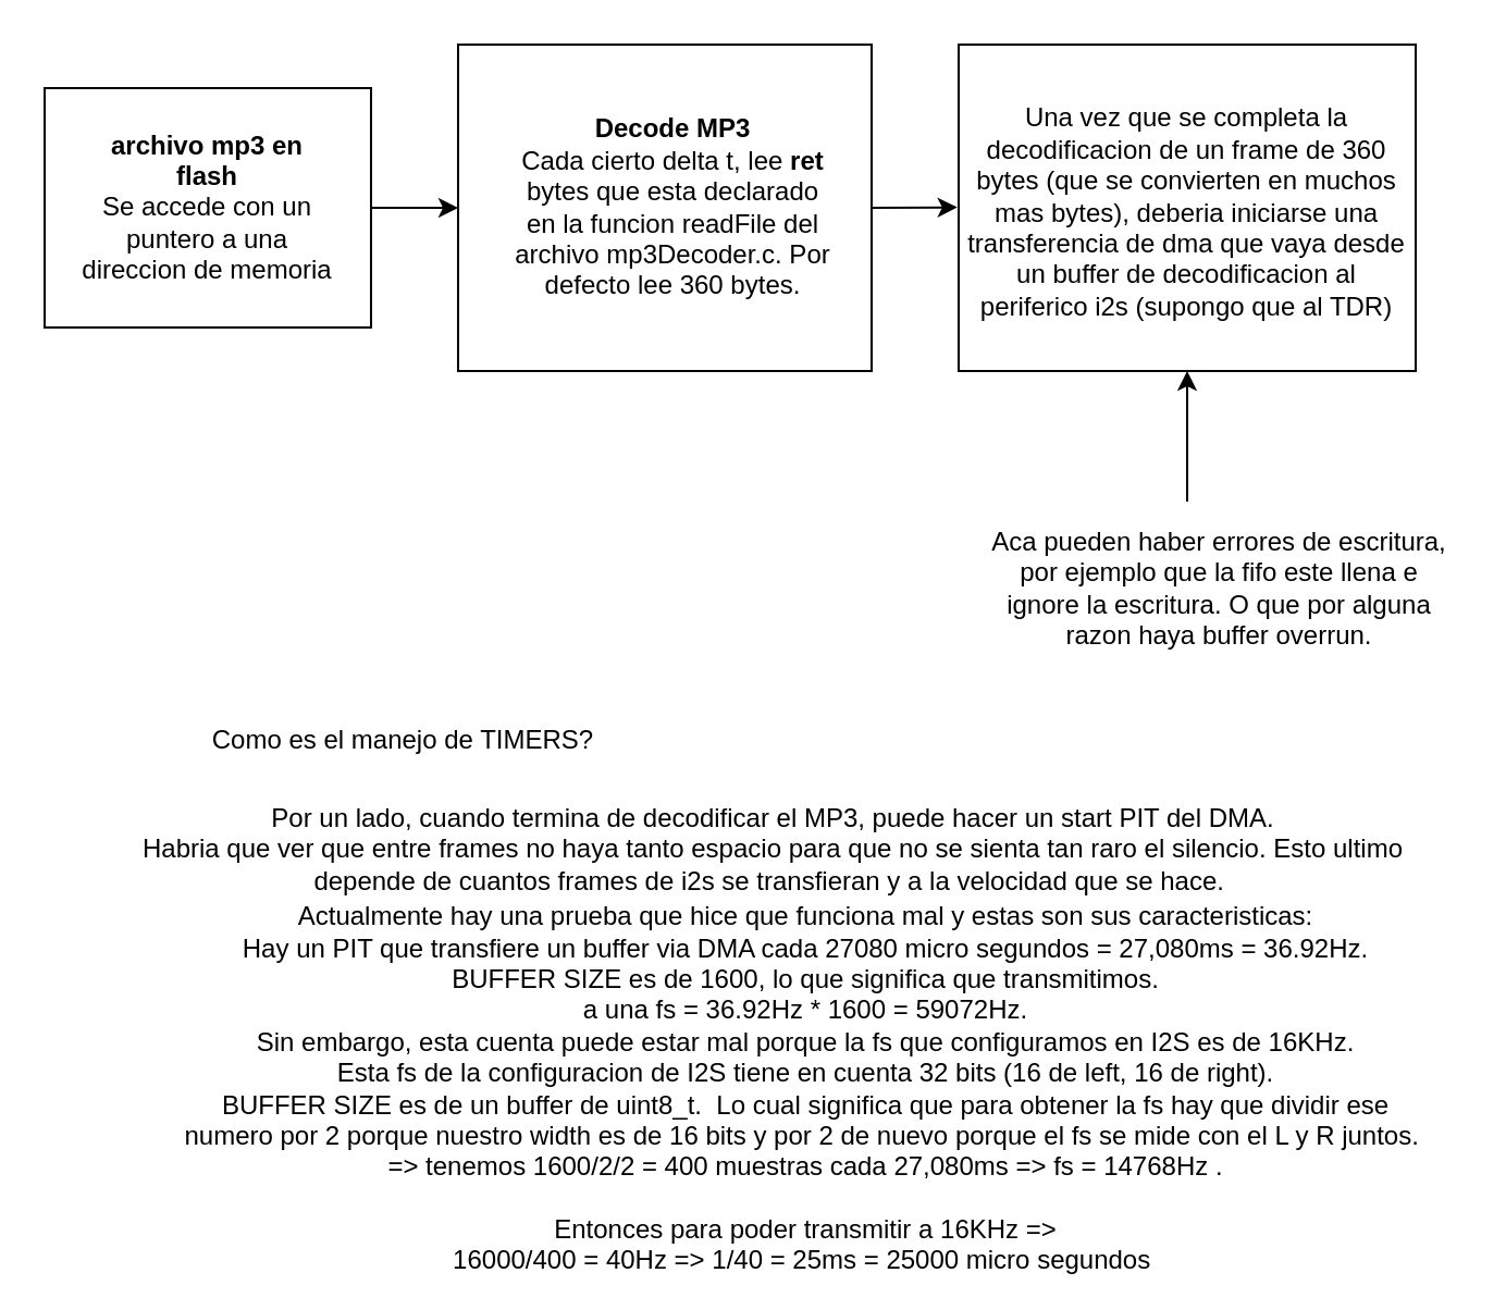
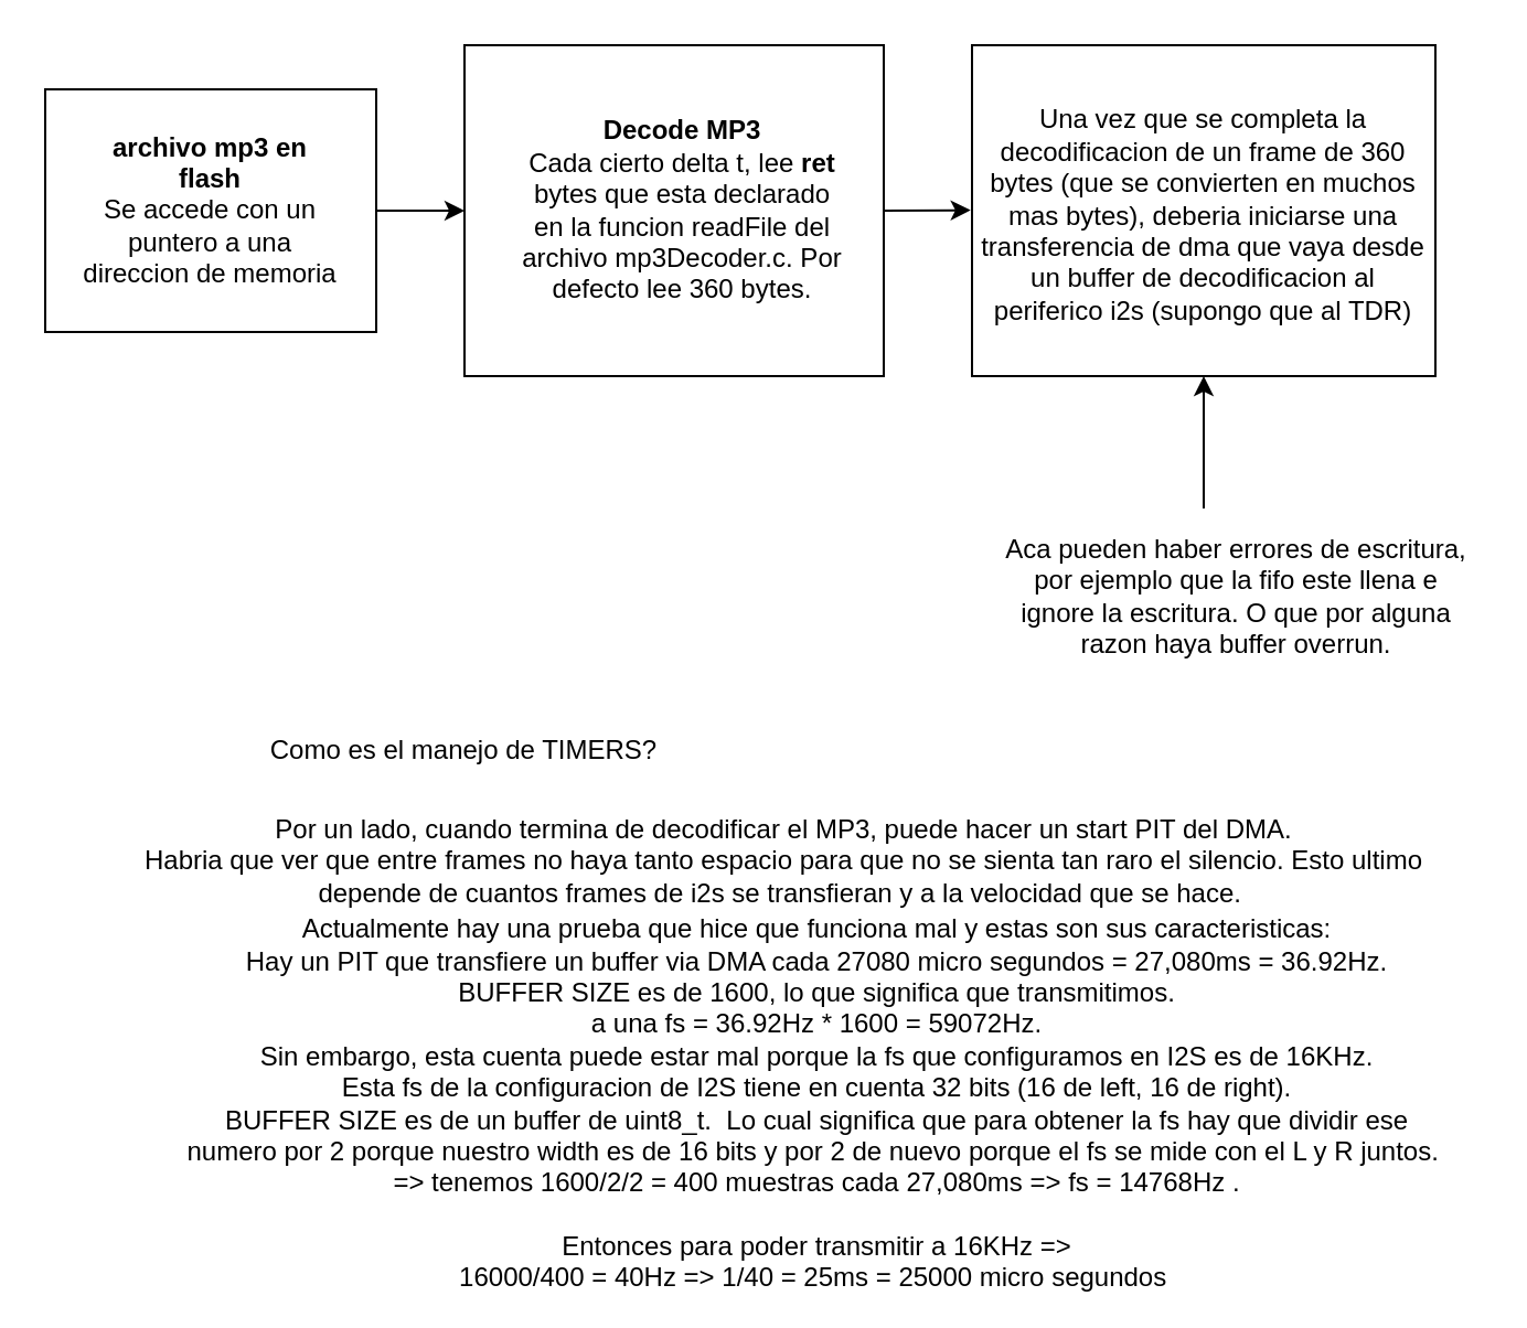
  <mxCell id="0" />
  <mxCell id="1" parent="0" />
  <mxCell id="2" value="" style="group" vertex="1" connectable="0" parent="1"><mxGeometry x="20" y="40" width="150" height="110" as="geometry" /></mxCell>
  <mxCell id="3" value="" style="rounded=0;whiteSpace=wrap;html=1;" vertex="1" parent="2"><mxGeometry width="150" height="110" as="geometry" /></mxCell>
  <mxCell id="4" value="&lt;b&gt;archivo mp3 en flash&lt;/b&gt;&lt;br&gt;Se accede con un puntero a una direccion de memoria" style="text;html=1;strokeColor=none;fillColor=none;align=center;verticalAlign=middle;whiteSpace=wrap;rounded=0;" vertex="1" parent="2"><mxGeometry x="15" y="50" width="120" height="10" as="geometry" /></mxCell>
  <mxCell id="5" value="" style="group" vertex="1" connectable="0" parent="1"><mxGeometry x="210" y="20" width="190" height="150" as="geometry" /></mxCell>
  <mxCell id="6" value="" style="rounded=0;whiteSpace=wrap;html=1;" vertex="1" parent="5"><mxGeometry width="190" height="150" as="geometry" /></mxCell>
  <mxCell id="7" value="&lt;b&gt;Decode MP3&lt;/b&gt;&lt;br&gt;Cada cierto delta t, lee &lt;b&gt;ret&lt;/b&gt; bytes que esta declarado en la funcion readFile del archivo mp3Decoder.c. Por defecto lee 360 bytes." style="text;html=1;strokeColor=none;fillColor=none;align=center;verticalAlign=middle;whiteSpace=wrap;rounded=0;" vertex="1" parent="5"><mxGeometry x="24" y="65" width="150" height="20" as="geometry" /></mxCell>
  <mxCell id="8" value="" style="group" vertex="1" connectable="0" parent="1"><mxGeometry x="440" y="20" width="210" height="150" as="geometry" /></mxCell>
  <mxCell id="9" value="" style="rounded=0;whiteSpace=wrap;html=1;" vertex="1" parent="8"><mxGeometry width="210" height="150" as="geometry" /></mxCell>
  <mxCell id="10" value="&lt;br&gt;Una vez que se completa la decodificacion de un frame de 360 bytes (que se convierten en muchos mas bytes), deberia iniciarse una transferencia de dma que vaya desde un buffer de decodificacion al periferico i2s (supongo que al TDR)" style="text;html=1;strokeColor=none;fillColor=none;align=center;verticalAlign=middle;whiteSpace=wrap;rounded=0;" vertex="1" parent="8"><mxGeometry y="20" width="210" height="100" as="geometry" /></mxCell>
  <mxCell id="11" value="" style="endArrow=classic;html=1;exitX=1;exitY=0.5;exitDx=0;exitDy=0;entryX=0;entryY=0.5;entryDx=0;entryDy=0;" edge="1" parent="1" source="3" target="6"><mxGeometry width="50" height="50" relative="1" as="geometry"><mxPoint x="340" y="150" as="sourcePoint" /><mxPoint x="200" y="95" as="targetPoint" /></mxGeometry></mxCell>
  <mxCell id="12" value="" style="endArrow=classic;html=1;exitX=1;exitY=0.5;exitDx=0;exitDy=0;entryX=-0.003;entryY=0.548;entryDx=0;entryDy=0;entryPerimeter=0;" edge="1" parent="1" source="6" target="10"><mxGeometry width="50" height="50" relative="1" as="geometry"><mxPoint x="410" y="230" as="sourcePoint" /><mxPoint x="460" y="180" as="targetPoint" /></mxGeometry></mxCell>
  <mxCell id="13" value="" style="endArrow=classic;html=1;entryX=0.5;entryY=1;entryDx=0;entryDy=0;" edge="1" parent="1" target="9"><mxGeometry width="50" height="50" relative="1" as="geometry"><mxPoint x="545" y="230" as="sourcePoint" /><mxPoint x="410" y="200" as="targetPoint" /></mxGeometry></mxCell>
  <mxCell id="14" value="Aca pueden haber errores de escritura, por ejemplo que la fifo este llena e ignore la escritura. O que por alguna razon haya buffer overrun." style="text;html=1;strokeColor=none;fillColor=none;align=center;verticalAlign=middle;whiteSpace=wrap;rounded=0;" vertex="1" parent="1"><mxGeometry x="450" y="260" width="220" height="20" as="geometry" /></mxCell>
- <mxCell id="15" value="Como es el manejo de TIMERS?" style="text;html=1;strokeColor=none;fillColor=none;align=center;verticalAlign=middle;whiteSpace=wrap;rounded=0;" vertex="1" parent="1"><mxGeometry x="60" y="330" width="250" height="20" as="geometry" /></mxCell>
+ <mxCell id="15" value="Como es el manejo de TIMERS?" style="text;html=1;strokeColor=none;fillColor=none;align=center;verticalAlign=middle;whiteSpace=wrap;rounded=0;" vertex="1" parent="1"><mxGeometry x="85" y="330" width="250" height="20" as="geometry" /></mxCell>
  <mxCell id="16" value="Por un lado, cuando termina de decodificar el MP3, puede hacer un start PIT del DMA.&lt;br&gt;Habria que ver que entre frames no haya tanto espacio para que no se sienta tan raro el silencio. Esto ultimo depende de cuantos frames de i2s se transfieran y a la velocidad que se hace.&amp;nbsp;" style="text;html=1;strokeColor=none;fillColor=none;align=center;verticalAlign=middle;whiteSpace=wrap;rounded=0;" vertex="1" parent="1"><mxGeometry x="50" y="380" width="610" height="20" as="geometry" /></mxCell>
  <mxCell id="17" value="Actualmente hay una prueba que hice que funciona mal y estas son sus caracteristicas:&lt;br&gt;Hay un PIT que transfiere un buffer via DMA cada 27080 micro segundos = 27,080ms = 36.92Hz.&lt;br&gt;BUFFER SIZE es de 1600, lo que significa que transmitimos.&lt;br&gt;a una fs = 36.92Hz * 1600 = 59072Hz.&lt;br&gt;Sin embargo, esta cuenta puede estar mal porque la fs que configuramos en I2S es de 16KHz.&lt;br&gt;Esta fs de la configuracion de I2S tiene en cuenta 32 bits (16 de left, 16 de right).&lt;br&gt;BUFFER SIZE es de un buffer de uint8_t.&amp;nbsp; Lo cual significa que para obtener la fs hay que dividir ese numero por 2 porque nuestro width es de 16 bits y por 2 de nuevo porque el fs se mide con el L y R juntos.&amp;nbsp;&lt;br&gt;=&amp;gt; tenemos 1600/2/2 = 400 muestras cada 27,080ms =&amp;gt; fs = 14768Hz .&lt;br&gt;&lt;br&gt;Entonces para poder transmitir a 16KHz =&amp;gt;&lt;br&gt;16000/400 = 40Hz =&amp;gt; 1/40 = 25ms = 25000 micro segundos&amp;nbsp;" style="text;html=1;strokeColor=none;fillColor=none;align=center;verticalAlign=middle;whiteSpace=wrap;rounded=0;" vertex="1" parent="1"><mxGeometry x="80" y="420" width="580" height="160" as="geometry" /></mxCell>
